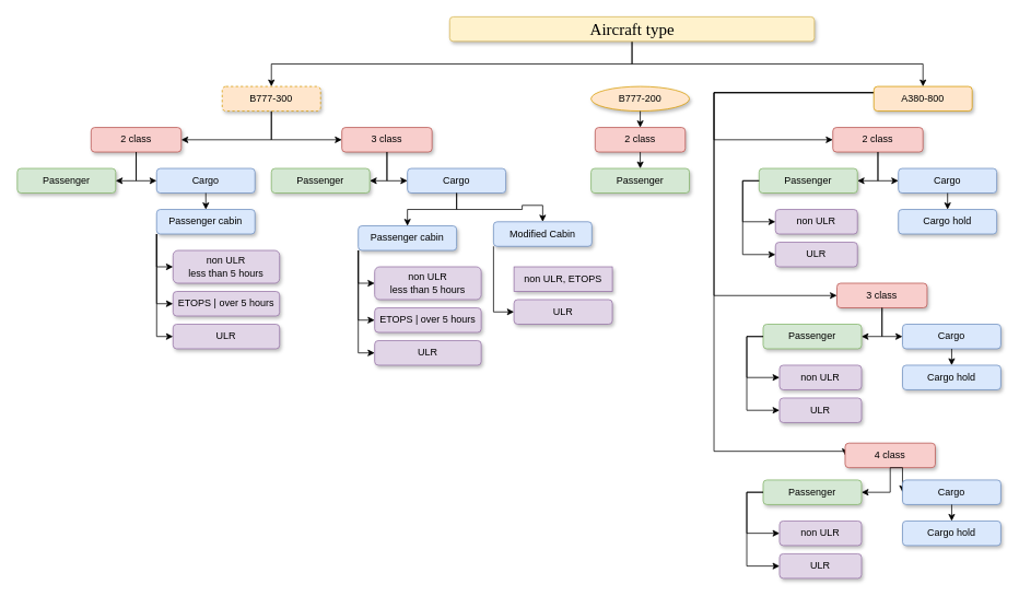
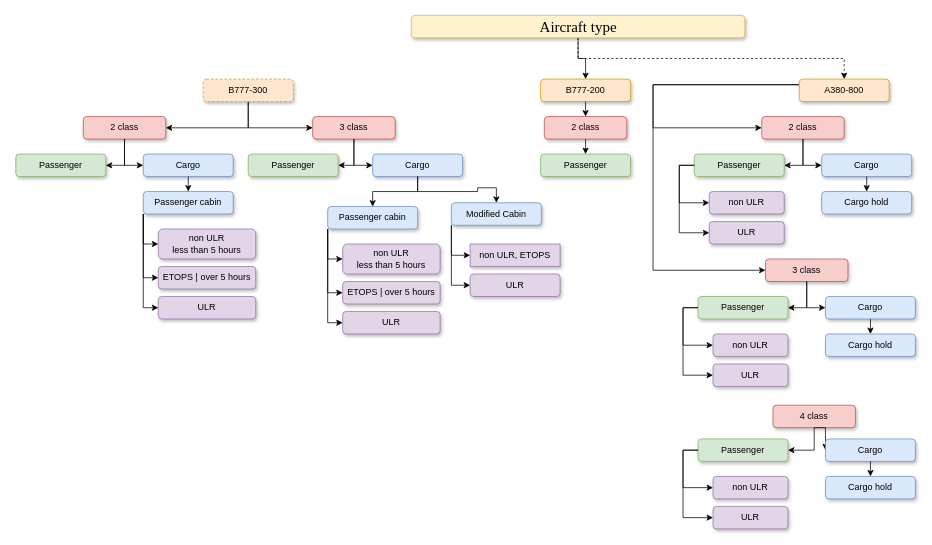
  <mxCell id="0" />
  <mxCell id="1" parent="0" />
  <mxCell id="2" style="edgeStyle=orthogonalEdgeStyle;rounded=0;orthogonalLoop=1;jettySize=auto;html=1;exitX=0.5;exitY=1;exitDx=0;exitDy=0;entryX=1;entryY=0.5;entryDx=0;entryDy=0;" parent="1" source="4" target="20" edge="1"><mxGeometry relative="1" as="geometry" /></mxCell>
  <mxCell id="3" style="edgeStyle=orthogonalEdgeStyle;rounded=0;orthogonalLoop=1;jettySize=auto;html=1;exitX=0.5;exitY=1;exitDx=0;exitDy=0;entryX=0;entryY=0.5;entryDx=0;entryDy=0;" parent="1" source="4" target="22" edge="1"><mxGeometry relative="1" as="geometry" /></mxCell>
  <mxCell id="4" value="B777-300" style="rounded=1;whiteSpace=wrap;html=1;fillColor=#ffe6cc;strokeColor=#d79b00;shadow=1;dashed=1;" parent="1" vertex="1"><mxGeometry x="270" y="105" width="120" height="30" as="geometry" /></mxCell>
- <mxCell id="5" style="edgeStyle=orthogonalEdgeStyle;rounded=0;orthogonalLoop=1;jettySize=auto;html=1;exitX=0;exitY=0.25;exitDx=0;exitDy=0;entryX=0;entryY=0.5;entryDx=0;entryDy=0;" edge="1" parent="1" source="8" target="84"><mxGeometry relative="1" as="geometry"><Array as="points"><mxPoint x="870" y="113" /><mxPoint x="870" y="550" /></Array></mxGeometry></mxCell>
  <mxCell id="6" style="edgeStyle=orthogonalEdgeStyle;rounded=0;orthogonalLoop=1;jettySize=auto;html=1;exitX=0;exitY=0.25;exitDx=0;exitDy=0;entryX=0;entryY=0.5;entryDx=0;entryDy=0;" edge="1" parent="1" source="8" target="70"><mxGeometry relative="1" as="geometry"><Array as="points"><mxPoint x="870" y="113" /><mxPoint x="870" y="360" /></Array></mxGeometry></mxCell>
  <mxCell id="7" style="edgeStyle=orthogonalEdgeStyle;rounded=0;orthogonalLoop=1;jettySize=auto;html=1;exitX=0;exitY=0.25;exitDx=0;exitDy=0;entryX=0;entryY=0.5;entryDx=0;entryDy=0;" edge="1" parent="1" source="8" target="56"><mxGeometry relative="1" as="geometry"><Array as="points"><mxPoint x="870" y="113" /><mxPoint x="870" y="170" /></Array></mxGeometry></mxCell>
  <mxCell id="8" value="A380-800" style="rounded=1;whiteSpace=wrap;html=1;fillColor=#ffe6cc;strokeColor=#d79b00;shadow=1;" parent="1" vertex="1"><mxGeometry x="1065" y="105" width="120" height="30" as="geometry" /></mxCell>
- <mxCell id="9" style="edgeStyle=orthogonalEdgeStyle;rounded=0;orthogonalLoop=1;jettySize=auto;html=1;exitX=0.5;exitY=1;exitDx=0;exitDy=0;" parent="1" source="12" target="8" edge="1"><mxGeometry relative="1" as="geometry" /></mxCell>
- <mxCell id="10" style="edgeStyle=orthogonalEdgeStyle;rounded=0;orthogonalLoop=1;jettySize=auto;html=1;exitX=0.5;exitY=1;exitDx=0;exitDy=0;" parent="1" source="12" target="4" edge="1"><mxGeometry relative="1" as="geometry" /></mxCell>
+ <mxCell id="9" style="edgeStyle=orthogonalEdgeStyle;rounded=0;orthogonalLoop=1;jettySize=auto;html=1;exitX=0.5;exitY=1;exitDx=0;exitDy=0;dashed=1;" parent="1" source="12" target="8" edge="1"><mxGeometry relative="1" as="geometry" /></mxCell>
+ <mxCell id="11" style="edgeStyle=orthogonalEdgeStyle;rounded=0;orthogonalLoop=1;jettySize=auto;html=1;exitX=0.5;exitY=1;exitDx=0;exitDy=0;shadow=0;fontFamily=Verdana;fontSize=20;" parent="1" source="12" target="14" edge="1"><mxGeometry relative="1" as="geometry" /></mxCell>
  <mxCell id="12" value="&lt;span style=&quot;font-size: 20px;&quot;&gt;Aircraft type&lt;/span&gt;" style="rounded=1;whiteSpace=wrap;html=1;strokeWidth=1;perimeterSpacing=0;glass=0;shadow=1;sketch=0;fontFamily=Verdana;fontSize=20;fillColor=#fff2cc;strokeColor=#d6b656;" parent="1" vertex="1"><mxGeometry x="547.5" y="20" width="445" height="30" as="geometry" /></mxCell>
  <mxCell id="13" value="" style="group" parent="1" vertex="1" connectable="0"><mxGeometry x="720" y="105" width="120" height="130" as="geometry" /></mxCell>
- <mxCell id="14" value="B777-200" style="ellipse;whiteSpace=wrap;html=1;fillColor=#ffe6cc;strokeColor=#d79b00;shadow=1;" parent="13" vertex="1"><mxGeometry width="120" height="30" as="geometry" /></mxCell>
+ <mxCell id="14" value="B777-200" style="rounded=1;whiteSpace=wrap;html=1;fillColor=#ffe6cc;strokeColor=#d79b00;shadow=1;" parent="13" vertex="1"><mxGeometry width="120" height="30" as="geometry" /></mxCell>
  <mxCell id="15" value="Passenger" style="rounded=1;whiteSpace=wrap;html=1;fillColor=#d5e8d4;strokeColor=#82b366;shadow=1;" parent="13" vertex="1"><mxGeometry y="100" width="120" height="30" as="geometry" /></mxCell>
  <mxCell id="16" value="2 class" style="rounded=1;whiteSpace=wrap;html=1;fillColor=#f8cecc;strokeColor=#b85450;shadow=1;" parent="13" vertex="1"><mxGeometry x="5" y="50" width="110" height="30" as="geometry" /></mxCell>
  <mxCell id="17" style="edgeStyle=orthogonalEdgeStyle;rounded=0;orthogonalLoop=1;jettySize=auto;html=1;exitX=0.5;exitY=1;exitDx=0;exitDy=0;entryX=0.5;entryY=0;entryDx=0;entryDy=0;" parent="13" source="14" target="16" edge="1"><mxGeometry relative="1" as="geometry" /></mxCell>
  <mxCell id="18" style="edgeStyle=orthogonalEdgeStyle;rounded=0;orthogonalLoop=1;jettySize=auto;html=1;exitX=0.5;exitY=1;exitDx=0;exitDy=0;entryX=0.5;entryY=0;entryDx=0;entryDy=0;" parent="13" source="16" target="15" edge="1"><mxGeometry relative="1" as="geometry" /></mxCell>
  <mxCell id="19" value="" style="group" parent="1" vertex="1" connectable="0"><mxGeometry x="20" y="155" width="726" height="290" as="geometry" /></mxCell>
  <mxCell id="20" value="2 class" style="rounded=1;whiteSpace=wrap;html=1;fillColor=#f8cecc;strokeColor=#b85450;shadow=1;" parent="19" vertex="1"><mxGeometry x="90" width="110" height="30" as="geometry" /></mxCell>
  <mxCell id="21" value="" style="group" parent="19" vertex="1" connectable="0"><mxGeometry x="310" width="416" height="290" as="geometry" /></mxCell>
  <mxCell id="22" value="3 class" style="rounded=1;whiteSpace=wrap;html=1;fillColor=#f8cecc;strokeColor=#b85450;shadow=1;" parent="21" vertex="1"><mxGeometry x="86" width="110" height="30" as="geometry" /></mxCell>
  <mxCell id="23" value="" style="group" parent="21" vertex="1" connectable="0"><mxGeometry x="106" y="50" width="310" height="240" as="geometry" /></mxCell>
  <mxCell id="24" value="Cargo" style="rounded=1;whiteSpace=wrap;html=1;fillColor=#dae8fc;strokeColor=#6c8ebf;shadow=1;" parent="23" vertex="1"><mxGeometry x="60" width="120" height="30" as="geometry" /></mxCell>
  <mxCell id="25" value="Modified Cabin" style="rounded=1;whiteSpace=wrap;html=1;fillColor=#dae8fc;strokeColor=#6c8ebf;shadow=1;" parent="23" vertex="1"><mxGeometry x="165" y="65" width="120" height="30" as="geometry" /></mxCell>
  <mxCell id="26" value="Passenger cabin" style="rounded=1;whiteSpace=wrap;html=1;fillColor=#dae8fc;strokeColor=#6c8ebf;shadow=1;" parent="23" vertex="1"><mxGeometry y="70" width="120" height="30" as="geometry" /></mxCell>
  <mxCell id="27" value="non ULR, ETOPS" style="whiteSpace=wrap;html=1;fillColor=#e1d5e7;strokeColor=#9673a6;shadow=1;rounded=0;" parent="23" vertex="1"><mxGeometry x="190" y="120" width="120" height="30" as="geometry" /></mxCell>
  <mxCell id="28" value="ULR" style="rounded=1;whiteSpace=wrap;html=1;fillColor=#e1d5e7;strokeColor=#9673a6;shadow=1;" parent="23" vertex="1"><mxGeometry x="190" y="160" width="120" height="30" as="geometry" /></mxCell>
  <mxCell id="29" value="non ULR &lt;br&gt;less than 5 hours" style="rounded=1;whiteSpace=wrap;html=1;fillColor=#e1d5e7;strokeColor=#9673a6;shadow=1;" parent="23" vertex="1"><mxGeometry x="20" y="120" width="130" height="40" as="geometry" /></mxCell>
  <mxCell id="30" value="ETOPS | over 5 hours" style="rounded=1;whiteSpace=wrap;html=1;fillColor=#e1d5e7;strokeColor=#9673a6;shadow=1;" parent="23" vertex="1"><mxGeometry x="20" y="170" width="130" height="30" as="geometry" /></mxCell>
  <mxCell id="31" value="ULR" style="rounded=1;whiteSpace=wrap;html=1;fillColor=#e1d5e7;strokeColor=#9673a6;shadow=1;" parent="23" vertex="1"><mxGeometry x="20" y="210" width="130" height="30" as="geometry" /></mxCell>
  <mxCell id="32" style="edgeStyle=orthogonalEdgeStyle;rounded=0;orthogonalLoop=1;jettySize=auto;html=1;exitX=0.5;exitY=1;exitDx=0;exitDy=0;shadow=0;fontFamily=Verdana;fontSize=20;" parent="23" source="24" target="25" edge="1"><mxGeometry relative="1" as="geometry" /></mxCell>
  <mxCell id="33" style="edgeStyle=orthogonalEdgeStyle;rounded=0;orthogonalLoop=1;jettySize=auto;html=1;exitX=0.5;exitY=1;exitDx=0;exitDy=0;entryX=0.5;entryY=0;entryDx=0;entryDy=0;shadow=0;fontFamily=Verdana;fontSize=20;" parent="23" source="24" target="26" edge="1"><mxGeometry relative="1" as="geometry" /></mxCell>
+ <mxCell id="34" style="edgeStyle=orthogonalEdgeStyle;rounded=0;orthogonalLoop=1;jettySize=auto;html=1;exitX=0;exitY=1;exitDx=0;exitDy=0;entryX=0;entryY=0.5;entryDx=0;entryDy=0;shadow=0;fontFamily=Verdana;fontSize=20;" parent="23" source="25" target="27" edge="1"><mxGeometry relative="1" as="geometry" /></mxCell>
  <mxCell id="35" style="edgeStyle=orthogonalEdgeStyle;rounded=0;orthogonalLoop=1;jettySize=auto;html=1;exitX=0;exitY=1;exitDx=0;exitDy=0;entryX=0;entryY=0.5;entryDx=0;entryDy=0;shadow=0;fontFamily=Verdana;fontSize=20;" parent="23" source="25" target="28" edge="1"><mxGeometry relative="1" as="geometry" /></mxCell>
  <mxCell id="36" style="edgeStyle=orthogonalEdgeStyle;rounded=0;orthogonalLoop=1;jettySize=auto;html=1;exitX=0;exitY=1;exitDx=0;exitDy=0;entryX=0;entryY=0.5;entryDx=0;entryDy=0;shadow=0;fontFamily=Verdana;fontSize=20;" parent="23" source="26" target="29" edge="1"><mxGeometry relative="1" as="geometry" /></mxCell>
  <mxCell id="37" style="edgeStyle=orthogonalEdgeStyle;rounded=0;orthogonalLoop=1;jettySize=auto;html=1;exitX=0;exitY=1;exitDx=0;exitDy=0;entryX=0;entryY=0.5;entryDx=0;entryDy=0;shadow=0;fontFamily=Verdana;fontSize=20;" parent="23" source="26" target="30" edge="1"><mxGeometry relative="1" as="geometry" /></mxCell>
  <mxCell id="38" style="edgeStyle=orthogonalEdgeStyle;rounded=0;orthogonalLoop=1;jettySize=auto;html=1;exitX=0;exitY=1;exitDx=0;exitDy=0;entryX=0;entryY=0.5;entryDx=0;entryDy=0;shadow=0;fontFamily=Verdana;fontSize=20;" parent="23" source="26" target="31" edge="1"><mxGeometry relative="1" as="geometry" /></mxCell>
  <mxCell id="39" value="Passenger" style="rounded=1;whiteSpace=wrap;html=1;fillColor=#d5e8d4;strokeColor=#82b366;shadow=1;" parent="21" vertex="1"><mxGeometry y="50" width="120" height="30" as="geometry" /></mxCell>
  <mxCell id="40" style="edgeStyle=orthogonalEdgeStyle;rounded=0;orthogonalLoop=1;jettySize=auto;html=1;exitX=0.5;exitY=1;exitDx=0;exitDy=0;entryX=0;entryY=0.5;entryDx=0;entryDy=0;" parent="21" source="22" target="24" edge="1"><mxGeometry relative="1" as="geometry" /></mxCell>
  <mxCell id="41" style="edgeStyle=orthogonalEdgeStyle;rounded=0;orthogonalLoop=1;jettySize=auto;html=1;exitX=0.5;exitY=1;exitDx=0;exitDy=0;entryX=1;entryY=0.5;entryDx=0;entryDy=0;" parent="21" source="22" target="39" edge="1"><mxGeometry relative="1" as="geometry" /></mxCell>
  <mxCell id="42" value="Passenger" style="rounded=1;whiteSpace=wrap;html=1;fillColor=#d5e8d4;strokeColor=#82b366;shadow=1;" parent="19" vertex="1"><mxGeometry y="50" width="120" height="30" as="geometry" /></mxCell>
  <mxCell id="43" value="" style="group" parent="19" vertex="1" connectable="0"><mxGeometry x="110" y="50" width="310" height="240" as="geometry" /></mxCell>
  <mxCell id="44" value="Cargo" style="rounded=1;whiteSpace=wrap;html=1;fillColor=#dae8fc;strokeColor=#6c8ebf;shadow=1;" parent="43" vertex="1"><mxGeometry x="60" width="120" height="30" as="geometry" /></mxCell>
  <mxCell id="45" value="Passenger cabin" style="rounded=1;whiteSpace=wrap;html=1;fillColor=#dae8fc;strokeColor=#6c8ebf;shadow=1;" parent="43" vertex="1"><mxGeometry x="60" y="50" width="120" height="30" as="geometry" /></mxCell>
  <mxCell id="46" value="non ULR &lt;br&gt;less than 5 hours" style="rounded=1;whiteSpace=wrap;html=1;fillColor=#e1d5e7;strokeColor=#9673a6;shadow=1;" parent="43" vertex="1"><mxGeometry x="80" y="100" width="130" height="40" as="geometry" /></mxCell>
  <mxCell id="47" value="ETOPS | over 5 hours" style="rounded=1;whiteSpace=wrap;html=1;fillColor=#e1d5e7;strokeColor=#9673a6;shadow=1;" parent="43" vertex="1"><mxGeometry x="80" y="150" width="130" height="30" as="geometry" /></mxCell>
  <mxCell id="48" value="ULR" style="rounded=1;whiteSpace=wrap;html=1;fillColor=#e1d5e7;strokeColor=#9673a6;shadow=1;" parent="43" vertex="1"><mxGeometry x="80" y="190" width="130" height="30" as="geometry" /></mxCell>
  <mxCell id="49" style="edgeStyle=orthogonalEdgeStyle;rounded=0;orthogonalLoop=1;jettySize=auto;html=1;exitX=0.5;exitY=1;exitDx=0;exitDy=0;entryX=0.5;entryY=0;entryDx=0;entryDy=0;shadow=0;fontFamily=Verdana;fontSize=20;" parent="43" source="44" target="45" edge="1"><mxGeometry relative="1" as="geometry" /></mxCell>
  <mxCell id="50" style="edgeStyle=orthogonalEdgeStyle;rounded=0;orthogonalLoop=1;jettySize=auto;html=1;exitX=0;exitY=1;exitDx=0;exitDy=0;entryX=0;entryY=0.5;entryDx=0;entryDy=0;shadow=0;fontFamily=Verdana;fontSize=20;" parent="43" source="45" target="46" edge="1"><mxGeometry relative="1" as="geometry" /></mxCell>
  <mxCell id="51" style="edgeStyle=orthogonalEdgeStyle;rounded=0;orthogonalLoop=1;jettySize=auto;html=1;exitX=0;exitY=1;exitDx=0;exitDy=0;entryX=0;entryY=0.5;entryDx=0;entryDy=0;shadow=0;fontFamily=Verdana;fontSize=20;" parent="43" source="45" target="47" edge="1"><mxGeometry relative="1" as="geometry" /></mxCell>
  <mxCell id="52" style="edgeStyle=orthogonalEdgeStyle;rounded=0;orthogonalLoop=1;jettySize=auto;html=1;exitX=0;exitY=1;exitDx=0;exitDy=0;entryX=0;entryY=0.5;entryDx=0;entryDy=0;shadow=0;fontFamily=Verdana;fontSize=20;" parent="43" source="45" target="48" edge="1"><mxGeometry relative="1" as="geometry" /></mxCell>
  <mxCell id="53" style="edgeStyle=orthogonalEdgeStyle;rounded=0;orthogonalLoop=1;jettySize=auto;html=1;exitX=0.5;exitY=1;exitDx=0;exitDy=0;entryX=1;entryY=0.5;entryDx=0;entryDy=0;" parent="19" source="20" target="42" edge="1"><mxGeometry relative="1" as="geometry" /></mxCell>
  <mxCell id="54" style="edgeStyle=orthogonalEdgeStyle;rounded=0;orthogonalLoop=1;jettySize=auto;html=1;exitX=0.5;exitY=1;exitDx=0;exitDy=0;entryX=0;entryY=0.5;entryDx=0;entryDy=0;" parent="19" source="20" target="44" edge="1"><mxGeometry relative="1" as="geometry" /></mxCell>
  <mxCell id="55" value="" style="group" vertex="1" connectable="0" parent="1"><mxGeometry x="925" y="155" width="290" height="170" as="geometry" /></mxCell>
  <mxCell id="56" value="2 class" style="rounded=1;whiteSpace=wrap;html=1;fillColor=#f8cecc;strokeColor=#b85450;shadow=1;" parent="55" vertex="1"><mxGeometry x="90" width="110" height="30" as="geometry" /></mxCell>
  <mxCell id="57" style="edgeStyle=orthogonalEdgeStyle;rounded=0;orthogonalLoop=1;jettySize=auto;html=1;exitX=0.5;exitY=1;exitDx=0;exitDy=0;entryX=1;entryY=0.5;entryDx=0;entryDy=0;" parent="55" source="56" target="63" edge="1"><mxGeometry as="geometry" /></mxCell>
  <mxCell id="58" style="edgeStyle=orthogonalEdgeStyle;rounded=0;orthogonalLoop=1;jettySize=auto;html=1;exitX=0.5;exitY=1;exitDx=0;exitDy=0;entryX=0;entryY=0.5;entryDx=0;entryDy=0;" parent="55" source="56" target="66" edge="1"><mxGeometry as="geometry" /></mxCell>
  <mxCell id="59" value="" style="group" parent="55" vertex="1" connectable="0"><mxGeometry y="50" width="120" height="120" as="geometry" /></mxCell>
  <mxCell id="60" value="ULR" style="rounded=1;whiteSpace=wrap;html=1;fillColor=#e1d5e7;strokeColor=#9673a6;shadow=1;" parent="59" vertex="1"><mxGeometry x="20" y="90" width="100" height="30" as="geometry" /></mxCell>
  <mxCell id="61" value="non ULR" style="rounded=1;whiteSpace=wrap;html=1;fillColor=#e1d5e7;strokeColor=#9673a6;shadow=1;" parent="59" vertex="1"><mxGeometry x="20" y="50" width="100" height="30" as="geometry" /></mxCell>
  <mxCell id="62" value="" style="group" vertex="1" connectable="0" parent="59"><mxGeometry width="120" height="30" as="geometry" /></mxCell>
  <mxCell id="63" value="Passenger" style="rounded=1;whiteSpace=wrap;html=1;fillColor=#d5e8d4;strokeColor=#82b366;shadow=1;" parent="62" vertex="1"><mxGeometry width="120" height="30" as="geometry" /></mxCell>
  <mxCell id="64" style="edgeStyle=orthogonalEdgeStyle;rounded=0;orthogonalLoop=1;jettySize=auto;html=1;exitX=0;exitY=0.5;exitDx=0;exitDy=0;entryX=0;entryY=0.5;entryDx=0;entryDy=0;" edge="1" parent="59" source="63" target="61"><mxGeometry relative="1" as="geometry" /></mxCell>
  <mxCell id="65" style="edgeStyle=orthogonalEdgeStyle;rounded=0;orthogonalLoop=1;jettySize=auto;html=1;exitX=0;exitY=0.5;exitDx=0;exitDy=0;entryX=0;entryY=0.5;entryDx=0;entryDy=0;" edge="1" parent="59" source="63" target="60"><mxGeometry relative="1" as="geometry" /></mxCell>
  <mxCell id="66" value="Cargo" style="rounded=1;whiteSpace=wrap;html=1;fillColor=#dae8fc;strokeColor=#6c8ebf;shadow=1;" parent="55" vertex="1"><mxGeometry x="170" y="50" width="120" height="30" as="geometry" /></mxCell>
  <mxCell id="67" value="Cargo hold" style="rounded=1;whiteSpace=wrap;html=1;fillColor=#dae8fc;strokeColor=#6c8ebf;shadow=1;" parent="55" vertex="1"><mxGeometry x="170" y="100" width="120" height="30" as="geometry" /></mxCell>
  <mxCell id="68" style="edgeStyle=orthogonalEdgeStyle;rounded=0;orthogonalLoop=1;jettySize=auto;html=1;exitX=0.5;exitY=1;exitDx=0;exitDy=0;entryX=0.5;entryY=0;entryDx=0;entryDy=0;shadow=0;fontFamily=Verdana;fontSize=20;" parent="55" source="66" target="67" edge="1"><mxGeometry x="110" y="50" as="geometry" /></mxCell>
  <mxCell id="69" value="" style="group" vertex="1" connectable="0" parent="1"><mxGeometry x="930" y="345" width="290" height="170" as="geometry" /></mxCell>
  <mxCell id="70" value="3 class" style="rounded=1;whiteSpace=wrap;html=1;fillColor=#f8cecc;strokeColor=#b85450;shadow=1;" vertex="1" parent="69"><mxGeometry x="90" width="110" height="30" as="geometry" /></mxCell>
  <mxCell id="71" style="edgeStyle=orthogonalEdgeStyle;rounded=0;orthogonalLoop=1;jettySize=auto;html=1;exitX=0.5;exitY=1;exitDx=0;exitDy=0;entryX=1;entryY=0.5;entryDx=0;entryDy=0;" edge="1" parent="69" source="70" target="77"><mxGeometry as="geometry" /></mxCell>
  <mxCell id="72" style="edgeStyle=orthogonalEdgeStyle;rounded=0;orthogonalLoop=1;jettySize=auto;html=1;exitX=0.5;exitY=1;exitDx=0;exitDy=0;entryX=0;entryY=0.5;entryDx=0;entryDy=0;" edge="1" parent="69" source="70" target="80"><mxGeometry as="geometry" /></mxCell>
  <mxCell id="73" value="" style="group" vertex="1" connectable="0" parent="69"><mxGeometry y="50" width="120" height="120" as="geometry" /></mxCell>
  <mxCell id="74" value="ULR" style="rounded=1;whiteSpace=wrap;html=1;fillColor=#e1d5e7;strokeColor=#9673a6;shadow=1;" vertex="1" parent="73"><mxGeometry x="20" y="90" width="100" height="30" as="geometry" /></mxCell>
  <mxCell id="75" value="non ULR" style="rounded=1;whiteSpace=wrap;html=1;fillColor=#e1d5e7;strokeColor=#9673a6;shadow=1;" vertex="1" parent="73"><mxGeometry x="20" y="50" width="100" height="30" as="geometry" /></mxCell>
  <mxCell id="76" value="" style="group" vertex="1" connectable="0" parent="73"><mxGeometry width="120" height="30" as="geometry" /></mxCell>
  <mxCell id="77" value="Passenger" style="rounded=1;whiteSpace=wrap;html=1;fillColor=#d5e8d4;strokeColor=#82b366;shadow=1;" vertex="1" parent="76"><mxGeometry width="120" height="30" as="geometry" /></mxCell>
  <mxCell id="78" style="edgeStyle=orthogonalEdgeStyle;rounded=0;orthogonalLoop=1;jettySize=auto;html=1;exitX=0;exitY=0.5;exitDx=0;exitDy=0;entryX=0;entryY=0.5;entryDx=0;entryDy=0;" edge="1" parent="73" source="77" target="75"><mxGeometry relative="1" as="geometry" /></mxCell>
  <mxCell id="79" style="edgeStyle=orthogonalEdgeStyle;rounded=0;orthogonalLoop=1;jettySize=auto;html=1;exitX=0;exitY=0.5;exitDx=0;exitDy=0;entryX=0;entryY=0.5;entryDx=0;entryDy=0;" edge="1" parent="73" source="77" target="74"><mxGeometry relative="1" as="geometry" /></mxCell>
  <mxCell id="80" value="Cargo" style="rounded=1;whiteSpace=wrap;html=1;fillColor=#dae8fc;strokeColor=#6c8ebf;shadow=1;" vertex="1" parent="69"><mxGeometry x="170" y="50" width="120" height="30" as="geometry" /></mxCell>
  <mxCell id="81" value="Cargo hold" style="rounded=1;whiteSpace=wrap;html=1;fillColor=#dae8fc;strokeColor=#6c8ebf;shadow=1;" vertex="1" parent="69"><mxGeometry x="170" y="100" width="120" height="30" as="geometry" /></mxCell>
  <mxCell id="82" style="edgeStyle=orthogonalEdgeStyle;rounded=0;orthogonalLoop=1;jettySize=auto;html=1;exitX=0.5;exitY=1;exitDx=0;exitDy=0;entryX=0.5;entryY=0;entryDx=0;entryDy=0;shadow=0;fontFamily=Verdana;fontSize=20;" edge="1" parent="69" source="80" target="81"><mxGeometry x="110" y="50" as="geometry" /></mxCell>
  <mxCell id="83" value="" style="group" vertex="1" connectable="0" parent="1"><mxGeometry x="930" y="535" width="290" height="170" as="geometry" /></mxCell>
  <mxCell id="84" value="4 class" style="rounded=1;whiteSpace=wrap;html=1;fillColor=#f8cecc;strokeColor=#b85450;shadow=1;" vertex="1" parent="83"><mxGeometry x="100" y="5" width="110" height="30" as="geometry" /></mxCell>
  <mxCell id="85" style="edgeStyle=orthogonalEdgeStyle;rounded=0;orthogonalLoop=1;jettySize=auto;html=1;exitX=0.5;exitY=1;exitDx=0;exitDy=0;entryX=1;entryY=0.5;entryDx=0;entryDy=0;" edge="1" parent="83" source="84" target="91"><mxGeometry as="geometry" /></mxCell>
  <mxCell id="86" style="edgeStyle=orthogonalEdgeStyle;rounded=0;orthogonalLoop=1;jettySize=auto;html=1;exitX=0.5;exitY=1;exitDx=0;exitDy=0;entryX=0;entryY=0.5;entryDx=0;entryDy=0;" edge="1" parent="83" source="84" target="94"><mxGeometry as="geometry" /></mxCell>
  <mxCell id="87" value="" style="group" vertex="1" connectable="0" parent="83"><mxGeometry y="50" width="120" height="120" as="geometry" /></mxCell>
  <mxCell id="88" value="ULR" style="rounded=1;whiteSpace=wrap;html=1;fillColor=#e1d5e7;strokeColor=#9673a6;shadow=1;" vertex="1" parent="87"><mxGeometry x="20" y="90" width="100" height="30" as="geometry" /></mxCell>
  <mxCell id="89" value="non ULR" style="rounded=1;whiteSpace=wrap;html=1;fillColor=#e1d5e7;strokeColor=#9673a6;shadow=1;" vertex="1" parent="87"><mxGeometry x="20" y="50" width="100" height="30" as="geometry" /></mxCell>
  <mxCell id="90" value="" style="group" vertex="1" connectable="0" parent="87"><mxGeometry width="120" height="30" as="geometry" /></mxCell>
  <mxCell id="91" value="Passenger" style="rounded=1;whiteSpace=wrap;html=1;fillColor=#d5e8d4;strokeColor=#82b366;shadow=1;" vertex="1" parent="90"><mxGeometry width="120" height="30" as="geometry" /></mxCell>
  <mxCell id="92" style="edgeStyle=orthogonalEdgeStyle;rounded=0;orthogonalLoop=1;jettySize=auto;html=1;exitX=0;exitY=0.5;exitDx=0;exitDy=0;entryX=0;entryY=0.5;entryDx=0;entryDy=0;" edge="1" parent="87" source="91" target="89"><mxGeometry relative="1" as="geometry" /></mxCell>
  <mxCell id="93" style="edgeStyle=orthogonalEdgeStyle;rounded=0;orthogonalLoop=1;jettySize=auto;html=1;exitX=0;exitY=0.5;exitDx=0;exitDy=0;entryX=0;entryY=0.5;entryDx=0;entryDy=0;" edge="1" parent="87" source="91" target="88"><mxGeometry relative="1" as="geometry" /></mxCell>
  <mxCell id="94" value="Cargo" style="rounded=1;whiteSpace=wrap;html=1;fillColor=#dae8fc;strokeColor=#6c8ebf;shadow=1;" vertex="1" parent="83"><mxGeometry x="170" y="50" width="120" height="30" as="geometry" /></mxCell>
  <mxCell id="95" value="Cargo hold" style="rounded=1;whiteSpace=wrap;html=1;fillColor=#dae8fc;strokeColor=#6c8ebf;shadow=1;" vertex="1" parent="83"><mxGeometry x="170" y="100" width="120" height="30" as="geometry" /></mxCell>
  <mxCell id="96" style="edgeStyle=orthogonalEdgeStyle;rounded=0;orthogonalLoop=1;jettySize=auto;html=1;exitX=0.5;exitY=1;exitDx=0;exitDy=0;entryX=0.5;entryY=0;entryDx=0;entryDy=0;shadow=0;fontFamily=Verdana;fontSize=20;" edge="1" parent="83" source="94" target="95"><mxGeometry x="110" y="50" as="geometry" /></mxCell>
